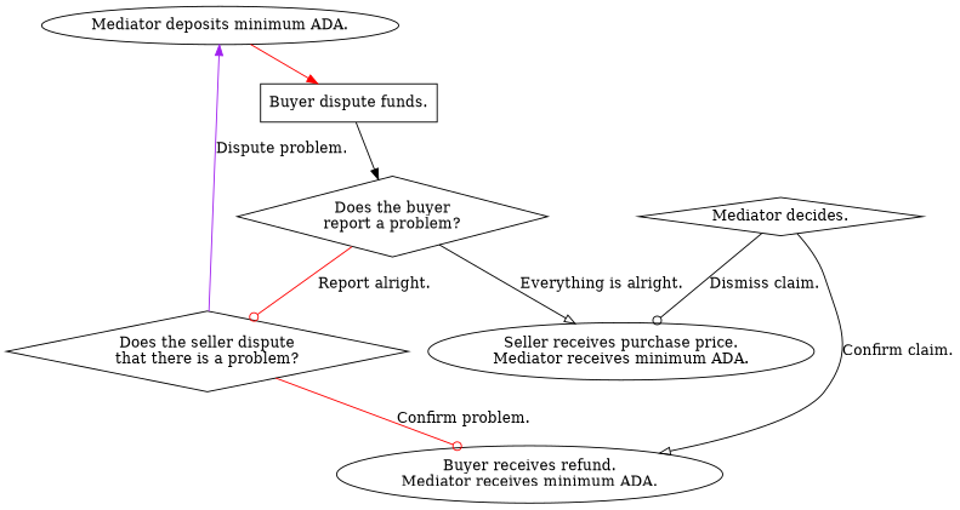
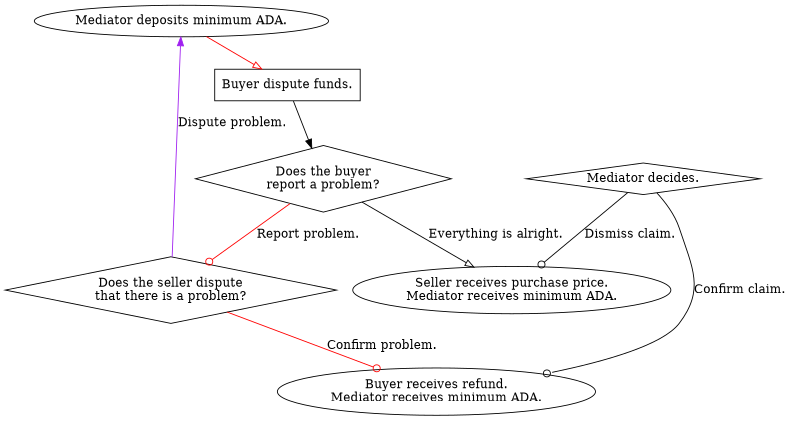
  digraph {
    node [shape=oval]
    edge [arrowhead=onormal color=black]
    n1 [label="Mediator deposits minimum ADA."]
    n2 [label="Buyer dispute funds." shape=rectangle]
    n3 [label="Does the buyer\nreport a problem?" shape=diamond]
    n4 [label="Does the seller dispute\nthat there is a problem?" shape=diamond]
    n5 [label="Seller receives purchase price.\nMediator receives minimum ADA."]
    n6 [label="Buyer receives refund.\nMediator receives minimum ADA."]
    n7 [label="Mediator decides." shape=diamond]
-   n1 -> n2 [arrowhead=normal color=red]
+   n1 -> n2 [color=red]
    n2 -> n3 [arrowhead=normal]
-   n3 -> n4 [arrowhead=odot color=red label="Report alright."]
+   n3 -> n4 [arrowhead=odot color=red label="Report problem."]
    n3 -> n5 [label="Everything is alright."]
    n4 -> n1 [arrowhead=normal color=purple label="Dispute problem."]
    n4 -> n6 [arrowhead=odot color=red label="Confirm problem."]
    n7 -> n5 [arrowhead=odot label="Dismiss claim."]
-   n7 -> n6 [label="Confirm claim."]
+   n7 -> n6 [arrowhead=odot label="Confirm claim."]
  }
